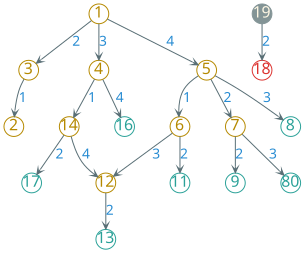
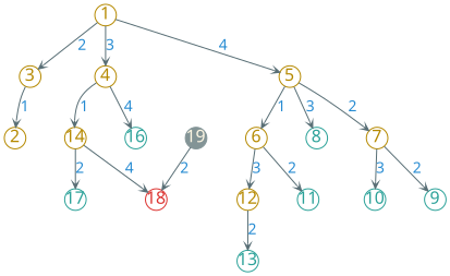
  digraph {
    nodesep=0.5
    rankdir=TB
    ranksep=0.3
    node [color="#b58900" fixedsize=true fontcolor="#b58900" fontname=LXGWWenKai fontsize=16 shape=circle]
    edge [arrowhead=vee arrowsize=0.6 color="#586e75" fontcolor="#268bd2" fontname=LXGWWenKai fontsize=14]
    1 [width=0.28]
    3 [width=0.28]
    4 [width=0.28]
    5 [width=0.28]
    2 [width=0.28]
    14 [width=0.28]
    16 [color="#2aa198" fontcolor="#2aa198" width=0.28]
    6 [width=0.28]
    7 [width=0.28]
    8 [color="#2aa198" fontcolor="#2aa198" width=0.28]
    17 [color="#2aa198" fontcolor="#2aa198" width=0.28]
    18 [color="#dc322f" fontcolor="#dc322f" width=0.28]
    11 [color="#2aa198" fontcolor="#2aa198" width=0.28]
    12 [width=0.28]
    9 [color="#2aa198" fontcolor="#2aa198" width=0.28]
-   10 [color="#2aa198" fontcolor="#2aa198" width=0.28 label=80]
+   10 [color="#2aa198" fontcolor="#2aa198" width=0.28]
    13 [color="#2aa198" fontcolor="#2aa198" width=0.28]
    19 [color="#839496" fillcolor="#839496" fontcolor="#fdf6e3" style=filled width=0.28]
    1 -> 3 [label=2]
    1 -> 4 [label=3]
    1 -> 5 [label=4]
    3 -> 2 [label=1]
    4 -> 14 [label=1]
    4 -> 16 [label=4]
    5 -> 6 [label=1]
    5 -> 7 [label=2]
    5 -> 8 [label=3]
    14 -> 17 [label=2]
-   14 -> 12 [label=4]
+   14 -> 18 [label=4]
    6 -> 11 [label=2]
    6 -> 12 [label=3]
    7 -> 9 [label=2]
    7 -> 10 [label=3]
    12 -> 13 [label=2]
    19 -> 18 [label=2]
  }
